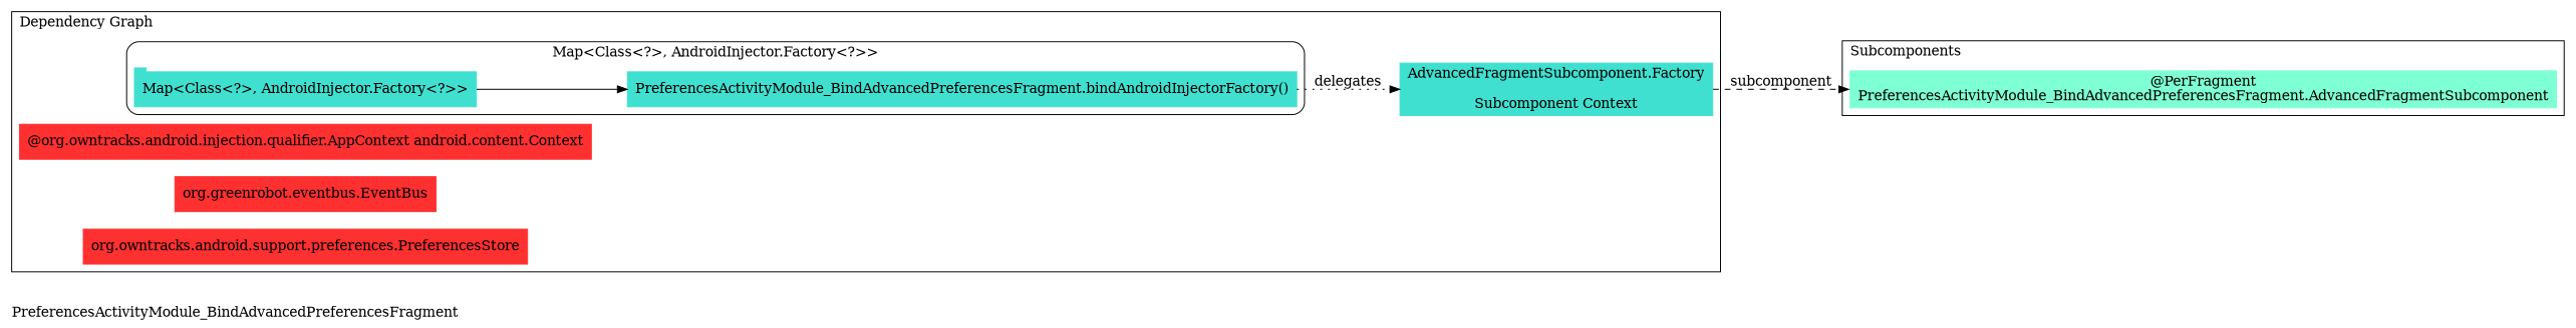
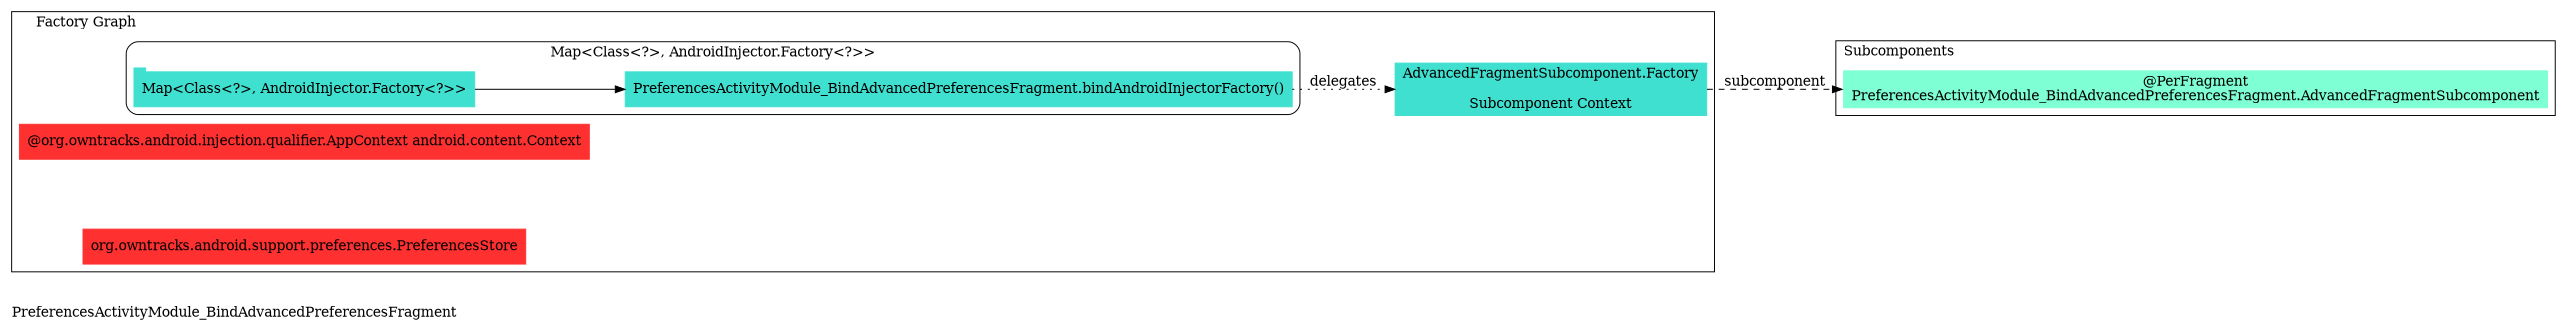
  digraph {
    compound=true
    label=PreferencesActivityModule_BindAdvancedPreferencesFragment
    labeljust=l
    rankdir=LR
    node [color=turquoise shape=rectangle style=filled]
    n1 [label="PreferencesActivityModule_BindAdvancedPreferencesFragment.bindAndroidInjectorFactory()"]
    n2 [label="Map<Class<?>, AndroidInjector.Factory<?>>" shape=tab]
    n3 [label="AdvancedFragmentSubcomponent.Factory\n\nSubcomponent Context"]
    n4 [color=firebrick1 label="@org.owntracks.android.injection.qualifier.AppContext android.content.Context"]
-   n5 [color=firebrick1 label="org.greenrobot.eventbus.EventBus"]
    n6 [color=firebrick1 label="org.owntracks.android.support.preferences.PreferencesStore"]
    n7 [color=aquamarine label="@PerFragment\nPreferencesActivityModule_BindAdvancedPreferencesFragment.AdvancedFragmentSubcomponent"]
    subgraph cluster_1 {
      label="Entry Points"
    }
    subgraph cluster_2 {
-     label="Dependency Graph"
+     label="Factory Graph"
      n3
      n4
-     n5
      n6
      subgraph cluster_3 {
        color=black
        label=<Map<Class<?>, AndroidInjector.Factory<?>>>
        labeljust=c
        style=rounded
        n1
        n2
      }
    }
    subgraph cluster_4 {
      label=Subcomponents
      shape=folder
      n7
    }
    n1 -> n3 [label=delegates style=dotted]
    n2 -> n1
    n3 -> n7 [headport=w label=subcomponent style=dashed]
  }
